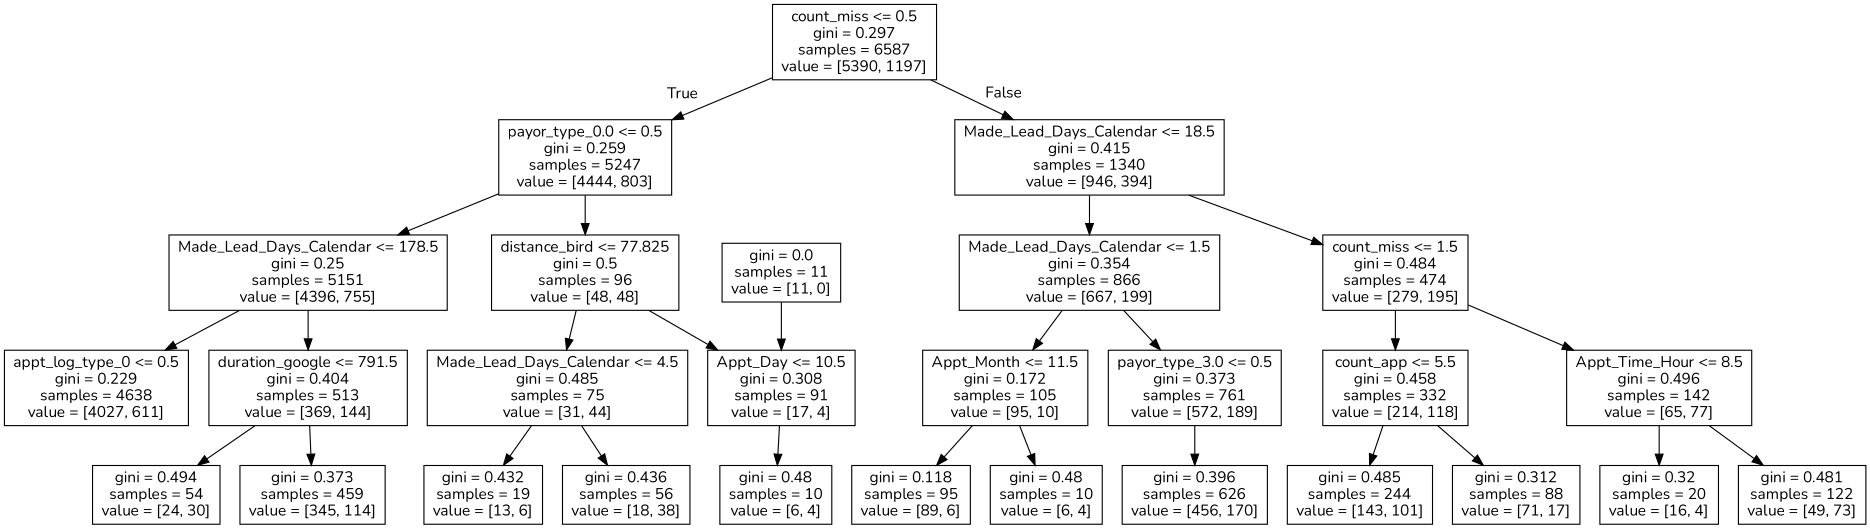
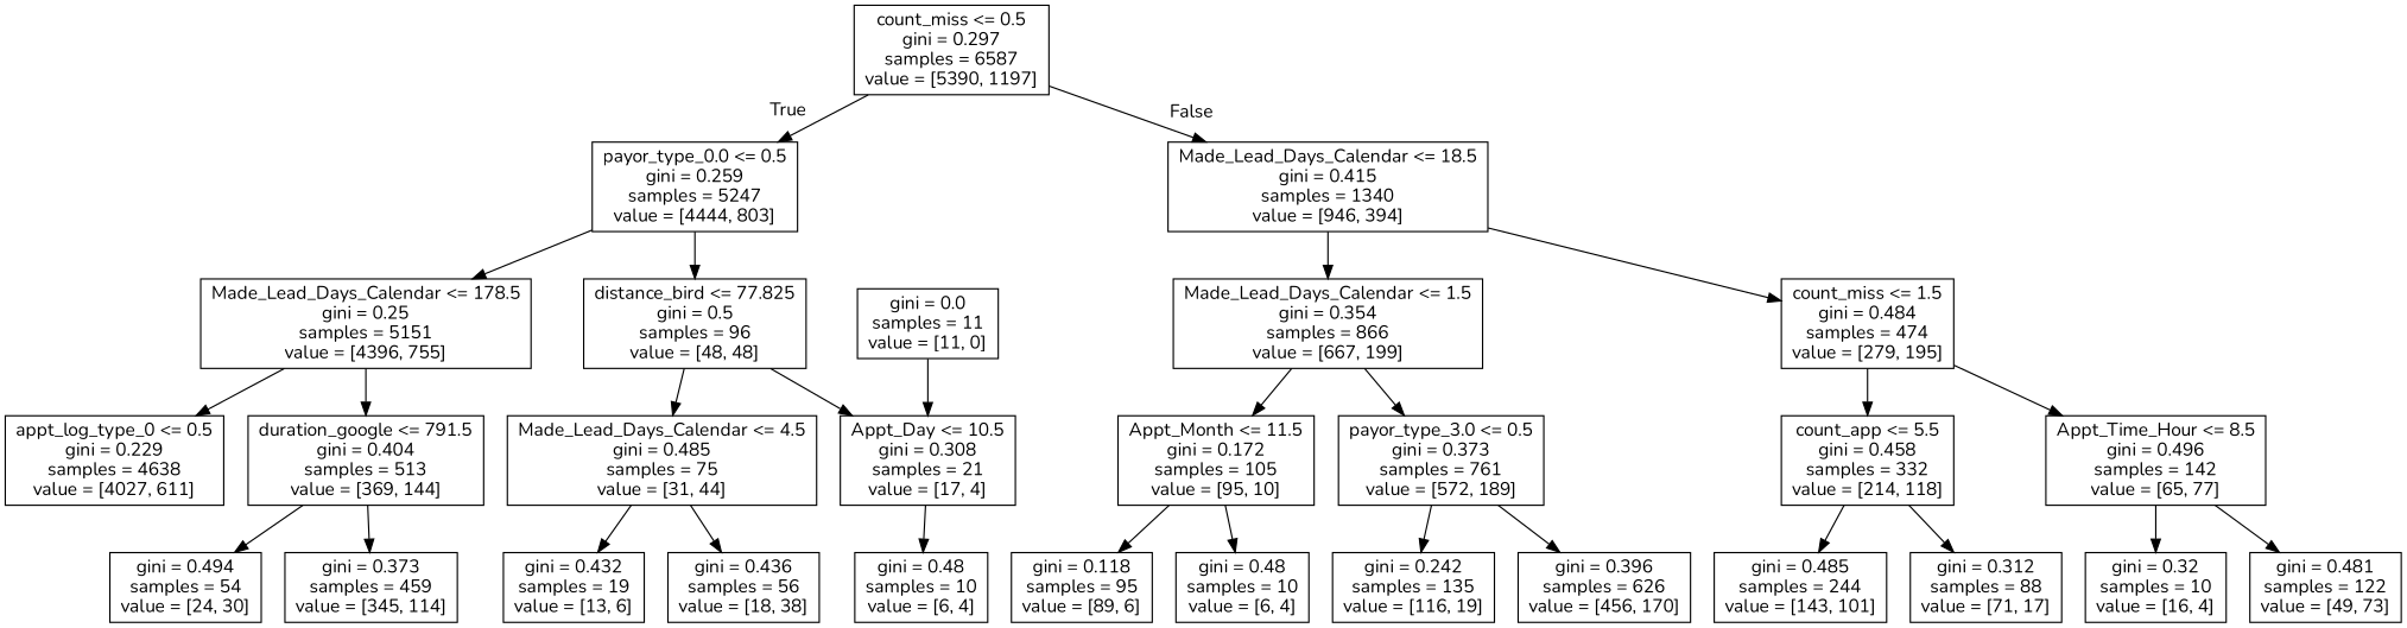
  digraph {
    fontname=Nunito
    node [fontname=Nunito shape=box]
    edge [fontname=Nunito]
    n1 [label="count_miss <= 0.5\ngini = 0.297\nsamples = 6587\nvalue = [5390, 1197]"]
    n2 [label="payor_type_0.0 <= 0.5\ngini = 0.259\nsamples = 5247\nvalue = [4444, 803]"]
    n3 [label="Made_Lead_Days_Calendar <= 18.5\ngini = 0.415\nsamples = 1340\nvalue = [946, 394]"]
    n4 [label="Made_Lead_Days_Calendar <= 178.5\ngini = 0.25\nsamples = 5151\nvalue = [4396, 755]"]
    n5 [label="distance_bird <= 77.825\ngini = 0.5\nsamples = 96\nvalue = [48, 48]"]
    n6 [label="Made_Lead_Days_Calendar <= 1.5\ngini = 0.354\nsamples = 866\nvalue = [667, 199]"]
    n7 [label="count_miss <= 1.5\ngini = 0.484\nsamples = 474\nvalue = [279, 195]"]
    n8 [label="appt_log_type_0 <= 0.5\ngini = 0.229\nsamples = 4638\nvalue = [4027, 611]"]
    n9 [label="duration_google <= 791.5\ngini = 0.404\nsamples = 513\nvalue = [369, 144]"]
    n10 [label="Made_Lead_Days_Calendar <= 4.5\ngini = 0.485\nsamples = 75\nvalue = [31, 44]"]
-   n11 [label="Appt_Day <= 10.5\ngini = 0.308\nsamples = 91\nvalue = [17, 4]"]
+   n11 [label="Appt_Day <= 10.5\ngini = 0.308\nsamples = 21\nvalue = [17, 4]"]
    n12 [label="gini = 0.494\nsamples = 54\nvalue = [24, 30]"]
    n13 [label="gini = 0.373\nsamples = 459\nvalue = [345, 114]"]
    n14 [label="gini = 0.432\nsamples = 19\nvalue = [13, 6]"]
    n15 [label="gini = 0.436\nsamples = 56\nvalue = [18, 38]"]
    n16 [label="gini = 0.48\nsamples = 10\nvalue = [6, 4]"]
    n17 [label="gini = 0.0\nsamples = 11\nvalue = [11, 0]"]
    n18 [label="Appt_Month <= 11.5\ngini = 0.172\nsamples = 105\nvalue = [95, 10]"]
    n19 [label="payor_type_3.0 <= 0.5\ngini = 0.373\nsamples = 761\nvalue = [572, 189]"]
    n20 [label="count_app <= 5.5\ngini = 0.458\nsamples = 332\nvalue = [214, 118]"]
    n21 [label="Appt_Time_Hour <= 8.5\ngini = 0.496\nsamples = 142\nvalue = [65, 77]"]
    n22 [label="gini = 0.118\nsamples = 95\nvalue = [89, 6]"]
    n23 [label="gini = 0.48\nsamples = 10\nvalue = [6, 4]"]
+   n24 [label="gini = 0.242\nsamples = 135\nvalue = [116, 19]"]
    n25 [label="gini = 0.396\nsamples = 626\nvalue = [456, 170]"]
    n26 [label="gini = 0.485\nsamples = 244\nvalue = [143, 101]"]
    n27 [label="gini = 0.312\nsamples = 88\nvalue = [71, 17]"]
-   n28 [label="gini = 0.32\nsamples = 20\nvalue = [16, 4]"]
+   n28 [label="gini = 0.32\nsamples = 10\nvalue = [16, 4]"]
    n29 [label="gini = 0.481\nsamples = 122\nvalue = [49, 73]"]
    n1 -> n2 [headlabel=True labelangle=45 labeldistance=2.5]
    n1 -> n3 [headlabel=False labelangle=-45 labeldistance=2.5]
    n2 -> n4
    n2 -> n5
    n3 -> n6
    n3 -> n7
    n4 -> n8
    n4 -> n9
    n5 -> n10
    n5 -> n11
    n6 -> n18
    n6 -> n19
    n7 -> n20
    n7 -> n21
    n9 -> n12
    n9 -> n13
    n10 -> n14
    n10 -> n15
    n11 -> n16
    n17 -> n11
    n18 -> n22
    n18 -> n23
+   n19 -> n24
    n19 -> n25
    n20 -> n26
    n20 -> n27
    n21 -> n28
    n21 -> n29
  }
